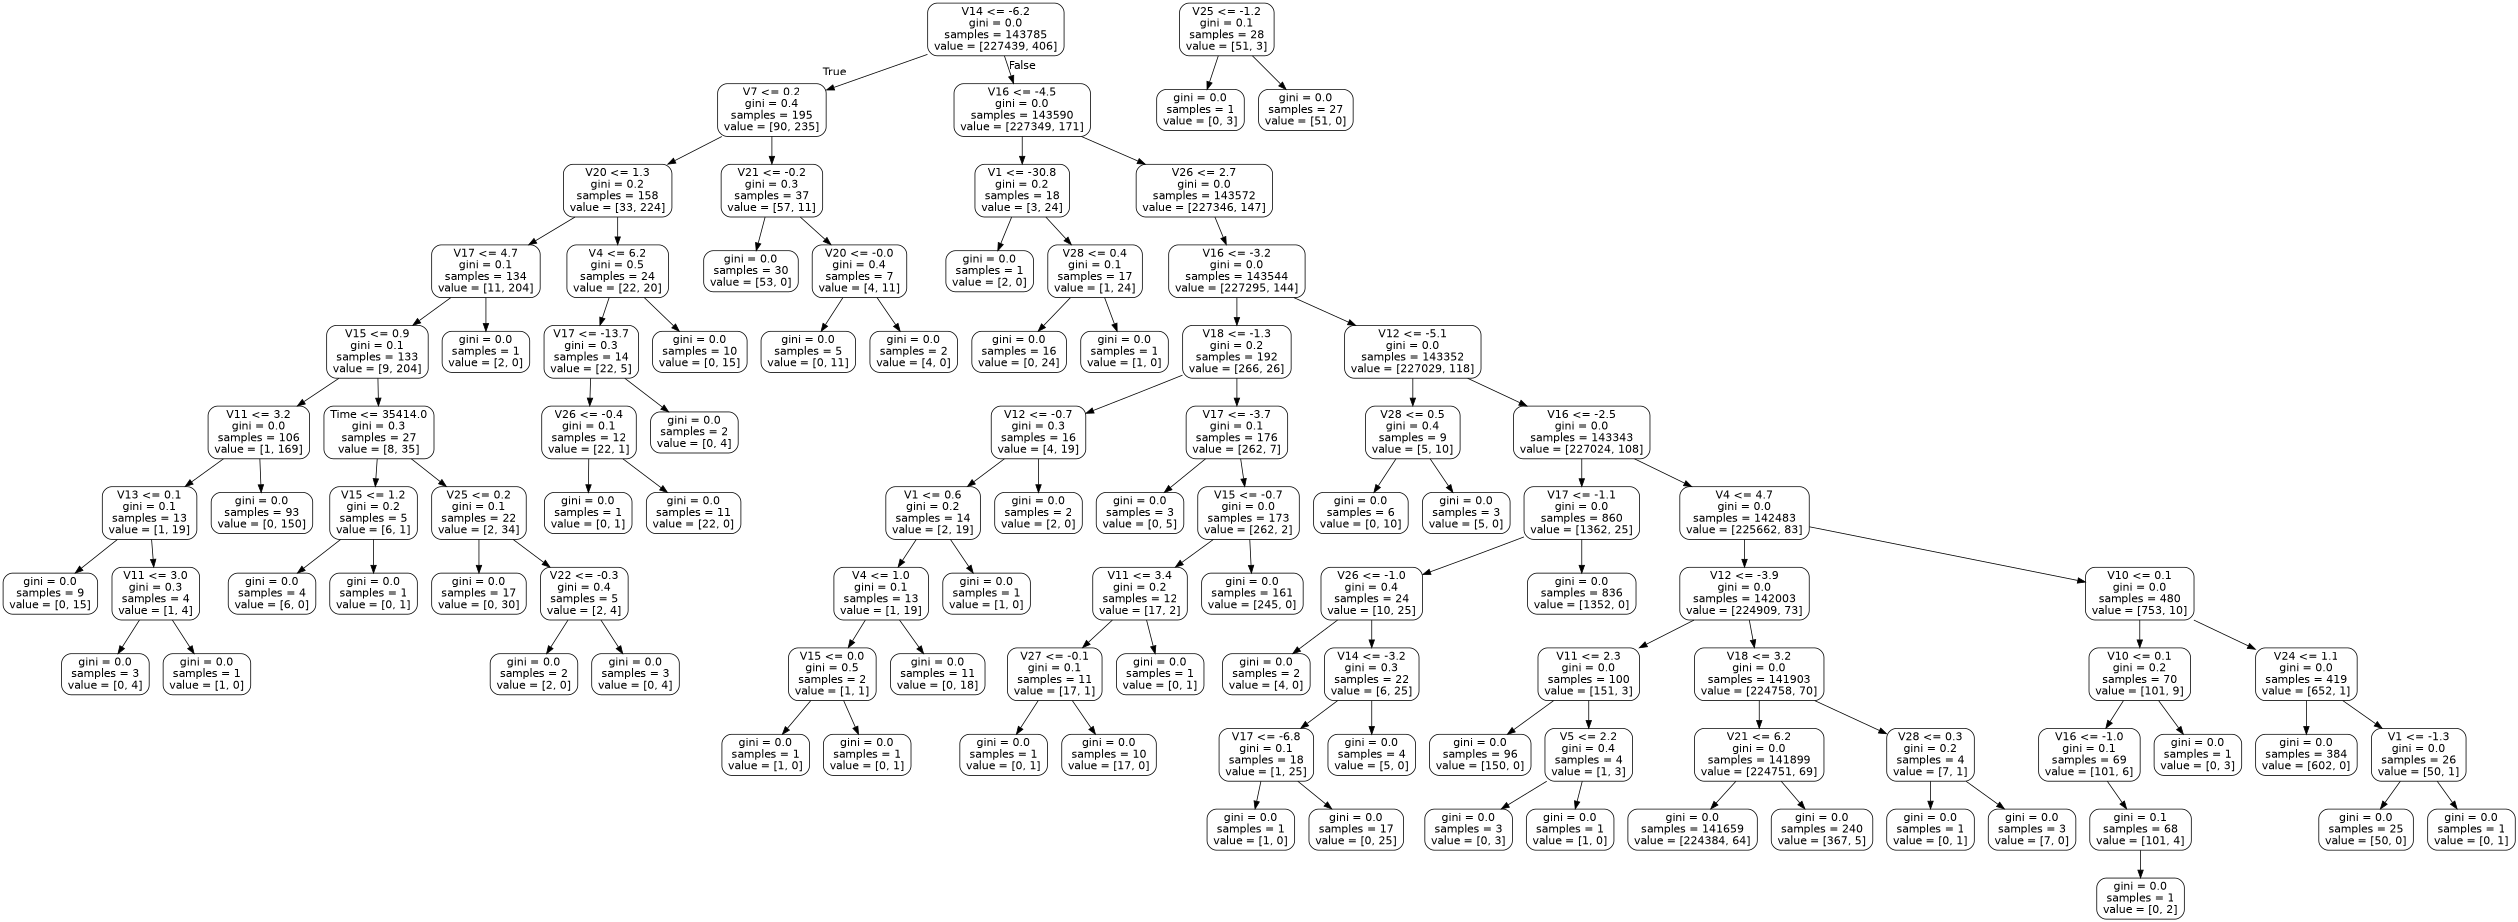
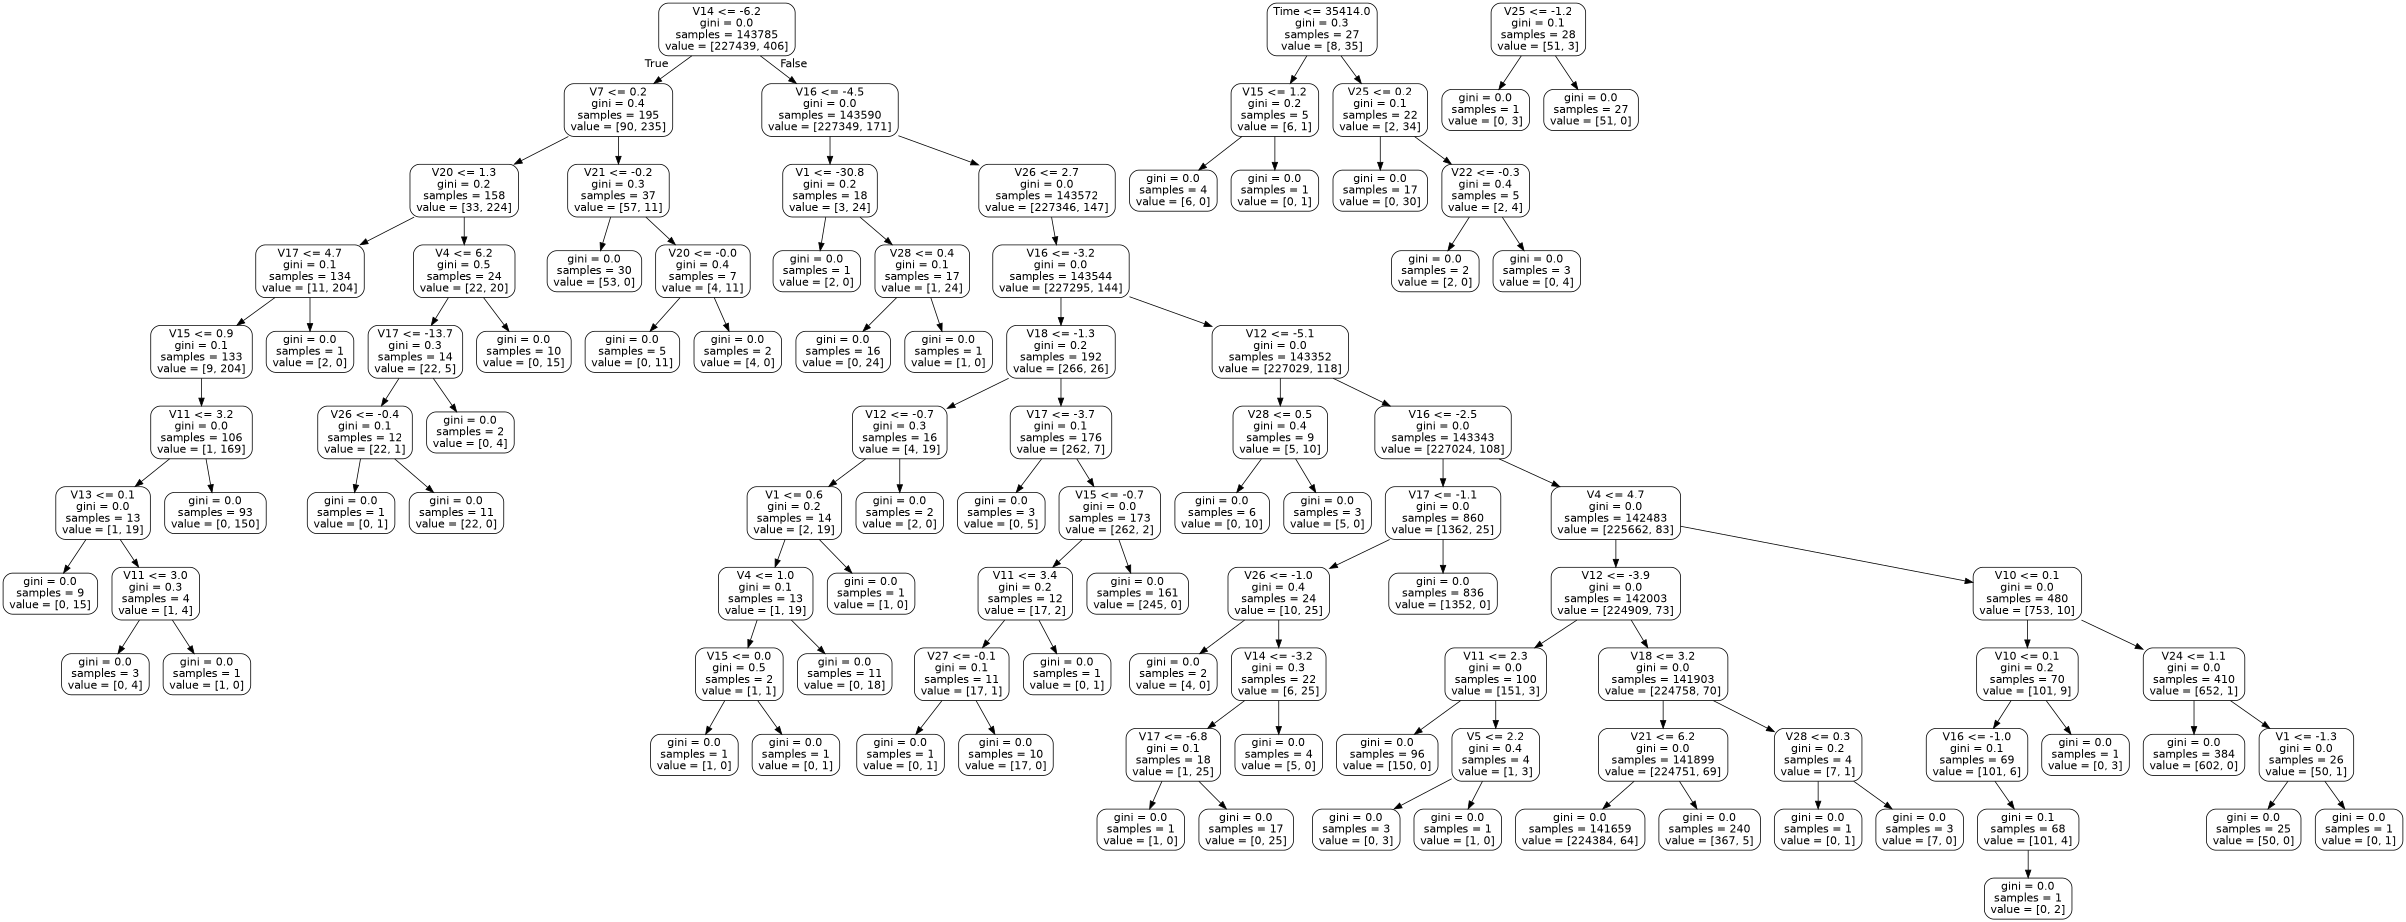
  digraph {
    node [color=black fontname=helvetica shape=box style=rounded]
    edge [fontname=helvetica]
    n1 [label="V14 <= -6.2\ngini = 0.0\nsamples = 143785\nvalue = [227439, 406]"]
    n2 [label="V7 <= 0.2\ngini = 0.4\nsamples = 195\nvalue = [90, 235]"]
    n3 [label="V16 <= -4.5\ngini = 0.0\nsamples = 143590\nvalue = [227349, 171]"]
    n4 [label="V20 <= 1.3\ngini = 0.2\nsamples = 158\nvalue = [33, 224]"]
    n5 [label="V21 <= -0.2\ngini = 0.3\nsamples = 37\nvalue = [57, 11]"]
    n6 [label="V1 <= -30.8\ngini = 0.2\nsamples = 18\nvalue = [3, 24]"]
    n7 [label="V26 <= 2.7\ngini = 0.0\nsamples = 143572\nvalue = [227346, 147]"]
    n8 [label="V17 <= 4.7\ngini = 0.1\nsamples = 134\nvalue = [11, 204]"]
    n9 [label="V4 <= 6.2\ngini = 0.5\nsamples = 24\nvalue = [22, 20]"]
    n10 [label="gini = 0.0\nsamples = 30\nvalue = [53, 0]"]
    n11 [label="V20 <= -0.0\ngini = 0.4\nsamples = 7\nvalue = [4, 11]"]
    n12 [label="V15 <= 0.9\ngini = 0.1\nsamples = 133\nvalue = [9, 204]"]
    n13 [label="gini = 0.0\nsamples = 1\nvalue = [2, 0]"]
    n14 [label="V17 <= -13.7\ngini = 0.3\nsamples = 14\nvalue = [22, 5]"]
    n15 [label="gini = 0.0\nsamples = 10\nvalue = [0, 15]"]
    n16 [label="V11 <= 3.2\ngini = 0.0\nsamples = 106\nvalue = [1, 169]"]
    n17 [label="Time <= 35414.0\ngini = 0.3\nsamples = 27\nvalue = [8, 35]"]
-   n18 [label="V13 <= 0.1\ngini = 0.1\nsamples = 13\nvalue = [1, 19]"]
+   n18 [label="V13 <= 0.1\ngini = 0.0\nsamples = 13\nvalue = [1, 19]"]
    n19 [label="gini = 0.0\nsamples = 93\nvalue = [0, 150]"]
    n20 [label="V15 <= 1.2\ngini = 0.2\nsamples = 5\nvalue = [6, 1]"]
    n21 [label="V25 <= 0.2\ngini = 0.1\nsamples = 22\nvalue = [2, 34]"]
    n22 [label="gini = 0.0\nsamples = 9\nvalue = [0, 15]"]
    n23 [label="V11 <= 3.0\ngini = 0.3\nsamples = 4\nvalue = [1, 4]"]
    n24 [label="gini = 0.0\nsamples = 3\nvalue = [0, 4]"]
    n25 [label="gini = 0.0\nsamples = 1\nvalue = [1, 0]"]
    n26 [label="gini = 0.0\nsamples = 4\nvalue = [6, 0]"]
    n27 [label="gini = 0.0\nsamples = 1\nvalue = [0, 1]"]
    n28 [label="gini = 0.0\nsamples = 17\nvalue = [0, 30]"]
    n29 [label="V22 <= -0.3\ngini = 0.4\nsamples = 5\nvalue = [2, 4]"]
    n30 [label="gini = 0.0\nsamples = 2\nvalue = [2, 0]"]
    n31 [label="gini = 0.0\nsamples = 3\nvalue = [0, 4]"]
    n32 [label="V26 <= -0.4\ngini = 0.1\nsamples = 12\nvalue = [22, 1]"]
    n33 [label="gini = 0.0\nsamples = 2\nvalue = [0, 4]"]
    n34 [label="gini = 0.0\nsamples = 1\nvalue = [0, 1]"]
    n35 [label="gini = 0.0\nsamples = 11\nvalue = [22, 0]"]
    n36 [label="gini = 0.0\nsamples = 5\nvalue = [0, 11]"]
    n37 [label="gini = 0.0\nsamples = 2\nvalue = [4, 0]"]
    n38 [label="gini = 0.0\nsamples = 1\nvalue = [2, 0]"]
    n39 [label="V28 <= 0.4\ngini = 0.1\nsamples = 17\nvalue = [1, 24]"]
    n40 [label="V16 <= -3.2\ngini = 0.0\nsamples = 143544\nvalue = [227295, 144]"]
    n41 [label="gini = 0.0\nsamples = 16\nvalue = [0, 24]"]
    n42 [label="gini = 0.0\nsamples = 1\nvalue = [1, 0]"]
    n43 [label="V18 <= -1.3\ngini = 0.2\nsamples = 192\nvalue = [266, 26]"]
    n44 [label="V12 <= -5.1\ngini = 0.0\nsamples = 143352\nvalue = [227029, 118]"]
    n45 [label="V25 <= -1.2\ngini = 0.1\nsamples = 28\nvalue = [51, 3]"]
    n46 [label="gini = 0.0\nsamples = 1\nvalue = [0, 3]"]
    n47 [label="gini = 0.0\nsamples = 27\nvalue = [51, 0]"]
    n48 [label="V12 <= -0.7\ngini = 0.3\nsamples = 16\nvalue = [4, 19]"]
    n49 [label="V17 <= -3.7\ngini = 0.1\nsamples = 176\nvalue = [262, 7]"]
    n50 [label="V28 <= 0.5\ngini = 0.4\nsamples = 9\nvalue = [5, 10]"]
    n51 [label="V16 <= -2.5\ngini = 0.0\nsamples = 143343\nvalue = [227024, 108]"]
    n52 [label="V1 <= 0.6\ngini = 0.2\nsamples = 14\nvalue = [2, 19]"]
    n53 [label="gini = 0.0\nsamples = 2\nvalue = [2, 0]"]
    n54 [label="gini = 0.0\nsamples = 3\nvalue = [0, 5]"]
    n55 [label="V15 <= -0.7\ngini = 0.0\nsamples = 173\nvalue = [262, 2]"]
    n56 [label="V4 <= 1.0\ngini = 0.1\nsamples = 13\nvalue = [1, 19]"]
    n57 [label="gini = 0.0\nsamples = 1\nvalue = [1, 0]"]
    n58 [label="V15 <= 0.0\ngini = 0.5\nsamples = 2\nvalue = [1, 1]"]
    n59 [label="gini = 0.0\nsamples = 11\nvalue = [0, 18]"]
    n60 [label="gini = 0.0\nsamples = 1\nvalue = [1, 0]"]
    n61 [label="gini = 0.0\nsamples = 1\nvalue = [0, 1]"]
    n62 [label="V11 <= 3.4\ngini = 0.2\nsamples = 12\nvalue = [17, 2]"]
    n63 [label="gini = 0.0\nsamples = 161\nvalue = [245, 0]"]
    n64 [label="V27 <= -0.1\ngini = 0.1\nsamples = 11\nvalue = [17, 1]"]
    n65 [label="gini = 0.0\nsamples = 1\nvalue = [0, 1]"]
    n66 [label="gini = 0.0\nsamples = 1\nvalue = [0, 1]"]
    n67 [label="gini = 0.0\nsamples = 10\nvalue = [17, 0]"]
    n68 [label="gini = 0.0\nsamples = 6\nvalue = [0, 10]"]
    n69 [label="gini = 0.0\nsamples = 3\nvalue = [5, 0]"]
    n70 [label="V17 <= -1.1\ngini = 0.0\nsamples = 860\nvalue = [1362, 25]"]
    n71 [label="V4 <= 4.7\ngini = 0.0\nsamples = 142483\nvalue = [225662, 83]"]
    n72 [label="V26 <= -1.0\ngini = 0.4\nsamples = 24\nvalue = [10, 25]"]
    n73 [label="gini = 0.0\nsamples = 836\nvalue = [1352, 0]"]
    n74 [label="V12 <= -3.9\ngini = 0.0\nsamples = 142003\nvalue = [224909, 73]"]
    n75 [label="V10 <= 0.1\ngini = 0.0\nsamples = 480\nvalue = [753, 10]"]
    n76 [label="gini = 0.0\nsamples = 2\nvalue = [4, 0]"]
    n77 [label="V14 <= -3.2\ngini = 0.3\nsamples = 22\nvalue = [6, 25]"]
    n78 [label="V17 <= -6.8\ngini = 0.1\nsamples = 18\nvalue = [1, 25]"]
    n79 [label="gini = 0.0\nsamples = 4\nvalue = [5, 0]"]
    n80 [label="gini = 0.0\nsamples = 1\nvalue = [1, 0]"]
    n81 [label="gini = 0.0\nsamples = 17\nvalue = [0, 25]"]
    n82 [label="V11 <= 2.3\ngini = 0.0\nsamples = 100\nvalue = [151, 3]"]
    n83 [label="V18 <= 3.2\ngini = 0.0\nsamples = 141903\nvalue = [224758, 70]"]
    n84 [label="V10 <= 0.1\ngini = 0.2\nsamples = 70\nvalue = [101, 9]"]
-   n85 [label="V24 <= 1.1\ngini = 0.0\nsamples = 419\nvalue = [652, 1]"]
+   n85 [label="V24 <= 1.1\ngini = 0.0\nsamples = 410\nvalue = [652, 1]"]
    n86 [label="gini = 0.0\nsamples = 96\nvalue = [150, 0]"]
    n87 [label="V5 <= 2.2\ngini = 0.4\nsamples = 4\nvalue = [1, 3]"]
    n88 [label="V21 <= 6.2\ngini = 0.0\nsamples = 141899\nvalue = [224751, 69]"]
    n89 [label="V28 <= 0.3\ngini = 0.2\nsamples = 4\nvalue = [7, 1]"]
    n90 [label="gini = 0.0\nsamples = 3\nvalue = [0, 3]"]
    n91 [label="gini = 0.0\nsamples = 1\nvalue = [1, 0]"]
    n92 [label="gini = 0.0\nsamples = 141659\nvalue = [224384, 64]"]
    n93 [label="gini = 0.0\nsamples = 240\nvalue = [367, 5]"]
    n94 [label="gini = 0.0\nsamples = 1\nvalue = [0, 1]"]
    n95 [label="gini = 0.0\nsamples = 3\nvalue = [7, 0]"]
    n96 [label="V16 <= -1.0\ngini = 0.1\nsamples = 69\nvalue = [101, 6]"]
    n97 [label="gini = 0.0\nsamples = 1\nvalue = [0, 3]"]
    n98 [label="gini = 0.0\nsamples = 384\nvalue = [602, 0]"]
    n99 [label="V1 <= -1.3\ngini = 0.0\nsamples = 26\nvalue = [50, 1]"]
    n100 [label="gini = 0.1\nsamples = 68\nvalue = [101, 4]"]
    n101 [label="gini = 0.0\nsamples = 1\nvalue = [0, 2]"]
    n102 [label="gini = 0.0\nsamples = 25\nvalue = [50, 0]"]
    n103 [label="gini = 0.0\nsamples = 1\nvalue = [0, 1]"]
    n1 -> n2 [headlabel=True labelangle=45 labeldistance=2.5]
    n1 -> n3 [headlabel=False labelangle=-45 labeldistance=2.5]
    n2 -> n4
    n2 -> n5
    n3 -> n6
    n3 -> n7
    n4 -> n8
    n4 -> n9
    n5 -> n10
    n5 -> n11
    n6 -> n38
    n6 -> n39
    n7 -> n40
    n8 -> n12
    n8 -> n13
    n9 -> n14
    n9 -> n15
    n11 -> n36
    n11 -> n37
    n12 -> n16
-   n12 -> n17
    n14 -> n32
    n14 -> n33
    n16 -> n18
    n16 -> n19
    n17 -> n20
    n17 -> n21
    n18 -> n22
    n18 -> n23
    n20 -> n26
    n20 -> n27
    n21 -> n28
    n21 -> n29
    n23 -> n24
    n23 -> n25
    n29 -> n30
    n29 -> n31
    n32 -> n34
    n32 -> n35
    n39 -> n41
    n39 -> n42
    n40 -> n43
    n40 -> n44
    n43 -> n48
    n43 -> n49
    n44 -> n50
    n44 -> n51
    n45 -> n46
    n45 -> n47
    n48 -> n52
    n48 -> n53
    n49 -> n54
    n49 -> n55
    n50 -> n68
    n50 -> n69
    n51 -> n70
    n51 -> n71
    n52 -> n56
    n52 -> n57
    n55 -> n62
    n55 -> n63
    n56 -> n58
    n56 -> n59
    n58 -> n60
    n58 -> n61
    n62 -> n64
    n62 -> n65
    n64 -> n66
    n64 -> n67
    n70 -> n72
    n70 -> n73
    n71 -> n74
    n71 -> n75
    n72 -> n76
    n72 -> n77
    n74 -> n82
    n74 -> n83
    n75 -> n84
    n75 -> n85
    n77 -> n78
    n77 -> n79
    n78 -> n80
    n78 -> n81
    n82 -> n86
    n82 -> n87
    n83 -> n88
    n83 -> n89
    n84 -> n96
    n84 -> n97
    n85 -> n98
    n85 -> n99
    n87 -> n90
    n87 -> n91
    n88 -> n92
    n88 -> n93
    n89 -> n94
    n89 -> n95
    n96 -> n100
    n99 -> n102
    n99 -> n103
    n100 -> n101
  }
